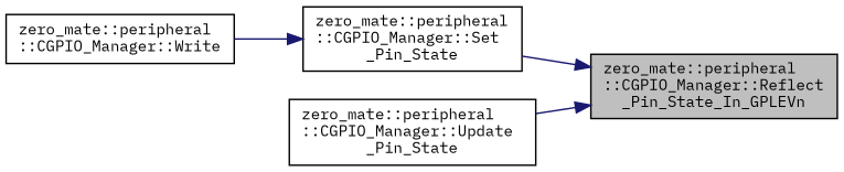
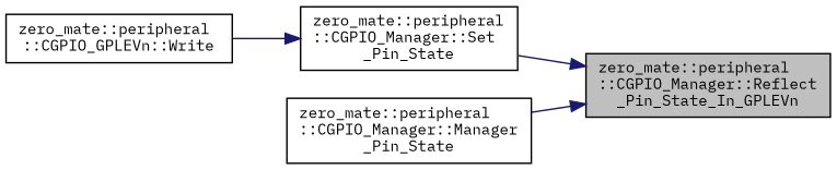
  digraph {
    fontname="IBM Plex Mono"
    rankdir=RL
    node [color=black fontname="IBM Plex Mono" fontsize=10 shape=record]
    edge [color=midnightblue dir=back fontname="IBM Plex Mono" fontsize=10 labelfontname=Helvetica labelfontsize=10 style=solid]
    n1 [fillcolor=grey75 fontcolor=black height=0.2 label="zero_mate::peripheral\l::CGPIO_Manager::Reflect\l_Pin_State_In_GPLEVn" style=filled width=0.4]
    n2 [height=0.2 label="zero_mate::peripheral\l::CGPIO_Manager::Set\l_Pin_State" width=0.4]
-   n3 [height=0.2 label="zero_mate::peripheral\l::CGPIO_Manager::Update\l_Pin_State" width=0.4]
-   n4 [height=0.2 label="zero_mate::peripheral\l::CGPIO_Manager::Write" width=0.4]
+   n3 [height=0.2 label="zero_mate::peripheral\l::CGPIO_Manager::Manager\l_Pin_State" width=0.4]
+   n4 [height=0.2 label="zero_mate::peripheral\l::CGPIO_GPLEVn::Write" width=0.4]
    n1 -> n2
    n1 -> n3
    n2 -> n4
  }
